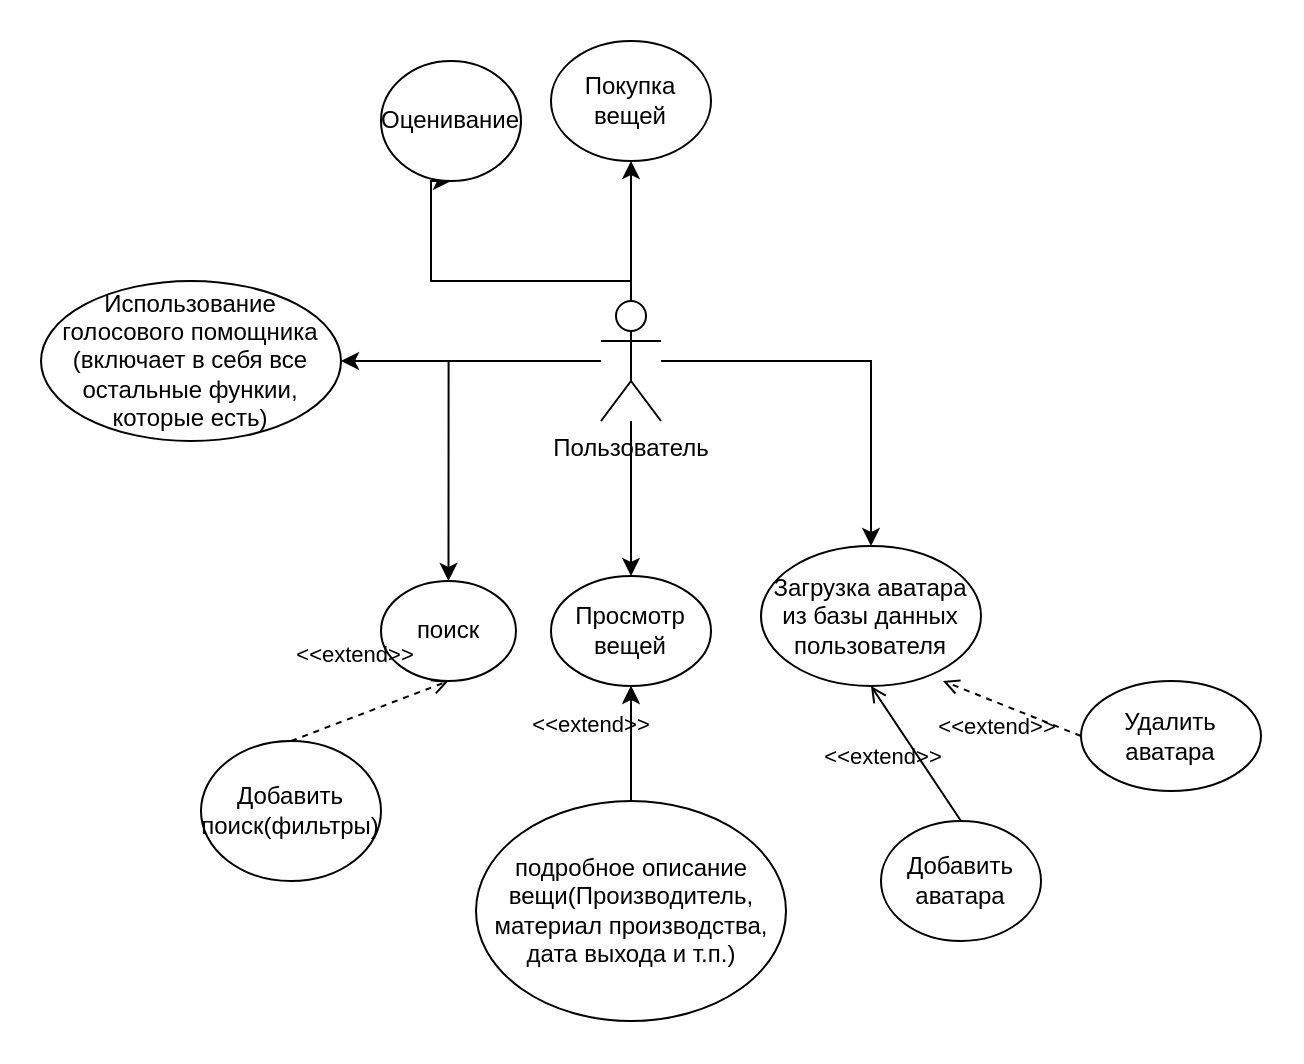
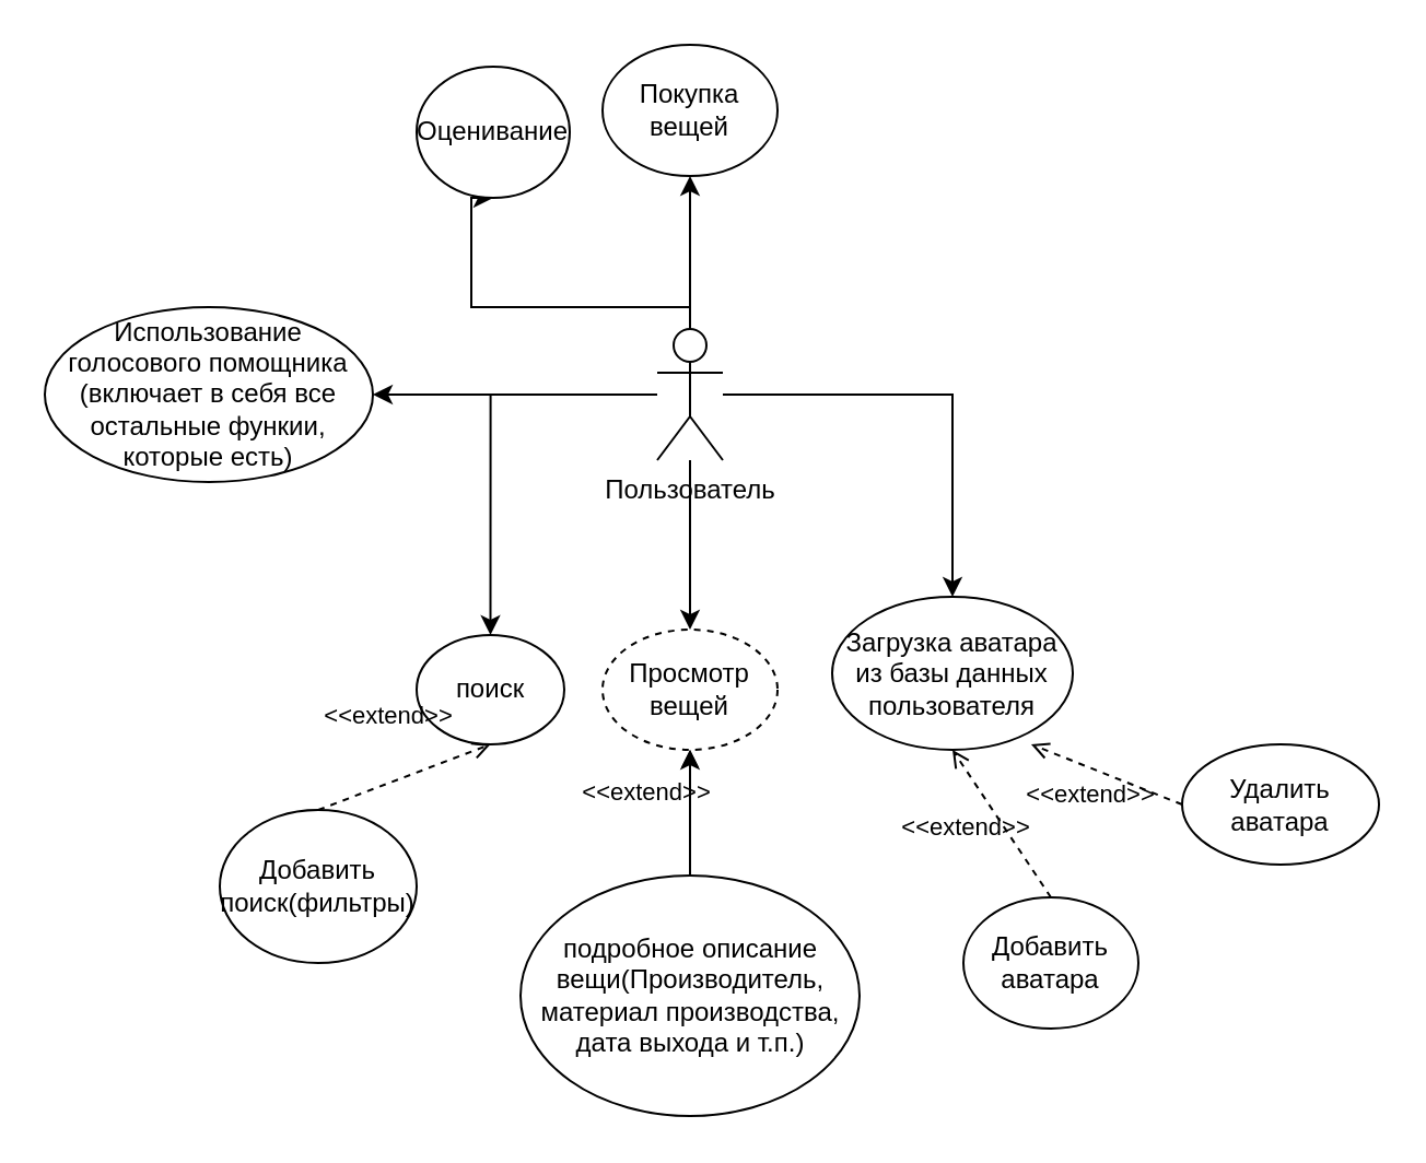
  <mxCell id="0" />
  <mxCell id="1" parent="0" />
  <mxCell id="2" style="edgeStyle=orthogonalEdgeStyle;rounded=0;orthogonalLoop=1;jettySize=auto;html=1;entryX=0.5;entryY=0;entryDx=0;entryDy=0;" parent="1" source="8" target="9" edge="1"><mxGeometry relative="1" as="geometry" /></mxCell>
  <mxCell id="3" style="edgeStyle=orthogonalEdgeStyle;rounded=0;orthogonalLoop=1;jettySize=auto;html=1;entryX=0.5;entryY=0;entryDx=0;entryDy=0;" parent="1" source="8" target="10" edge="1"><mxGeometry relative="1" as="geometry" /></mxCell>
  <mxCell id="4" style="edgeStyle=orthogonalEdgeStyle;rounded=0;orthogonalLoop=1;jettySize=auto;html=1;" parent="1" source="8" target="12" edge="1"><mxGeometry relative="1" as="geometry" /></mxCell>
  <mxCell id="5" style="edgeStyle=orthogonalEdgeStyle;rounded=0;orthogonalLoop=1;jettySize=auto;html=1;entryX=0.5;entryY=1;entryDx=0;entryDy=0;" parent="1" source="8" target="13" edge="1"><mxGeometry relative="1" as="geometry"><Array as="points"><mxPoint x="315" y="140" /><mxPoint x="215" y="140" /></Array></mxGeometry></mxCell>
  <mxCell id="6" style="edgeStyle=orthogonalEdgeStyle;rounded=0;orthogonalLoop=1;jettySize=auto;html=1;entryX=0.5;entryY=1;entryDx=0;entryDy=0;" parent="1" source="8" target="11" edge="1"><mxGeometry relative="1" as="geometry" /></mxCell>
  <mxCell id="7" style="edgeStyle=orthogonalEdgeStyle;rounded=0;orthogonalLoop=1;jettySize=auto;html=1;entryX=1;entryY=0.5;entryDx=0;entryDy=0;" parent="1" source="8" target="19" edge="1"><mxGeometry relative="1" as="geometry" /></mxCell>
  <mxCell id="8" value="Пользователь&lt;br&gt;" style="shape=umlActor;verticalLabelPosition=bottom;verticalAlign=top;html=1;outlineConnect=0;" parent="1" vertex="1"><mxGeometry x="300" y="150" width="30" height="60" as="geometry" /></mxCell>
  <mxCell id="9" value="поиск" style="ellipse;whiteSpace=wrap;html=1;" parent="1" vertex="1"><mxGeometry x="190" y="290" width="67.5" height="50" as="geometry" /></mxCell>
- <mxCell id="10" value="Просмотр вещей" style="ellipse;whiteSpace=wrap;html=1;" parent="1" vertex="1"><mxGeometry x="275" y="287.5" width="80" height="55" as="geometry" /></mxCell>
+ <mxCell id="10" value="Просмотр вещей" style="ellipse;whiteSpace=wrap;html=1;dashed=1;" parent="1" vertex="1"><mxGeometry x="275" y="287.5" width="80" height="55" as="geometry" /></mxCell>
  <mxCell id="11" value="Покупка вещей" style="ellipse;whiteSpace=wrap;html=1;" parent="1" vertex="1"><mxGeometry x="275" y="20" width="80" height="60" as="geometry" /></mxCell>
  <mxCell id="12" value="Загрузка аватара из базы данных пользователя" style="ellipse;whiteSpace=wrap;html=1;" parent="1" vertex="1"><mxGeometry x="380" y="272.5" width="110" height="70" as="geometry" /></mxCell>
  <mxCell id="13" value="Оценивание" style="ellipse;whiteSpace=wrap;html=1;" parent="1" vertex="1"><mxGeometry x="190" y="30" width="70" height="60" as="geometry" /></mxCell>
  <mxCell id="14" value="" style="edgeStyle=orthogonalEdgeStyle;rounded=0;orthogonalLoop=1;jettySize=auto;html=1;" edge="1" parent="1" source="15" target="10"><mxGeometry relative="1" as="geometry" /></mxCell>
  <mxCell id="15" value="подробное описание вещи(Производитель, материал производства, дата выхода и т.п.)" style="ellipse;whiteSpace=wrap;html=1;" parent="1" vertex="1"><mxGeometry x="237.5" y="400" width="155" height="110" as="geometry" /></mxCell>
  <mxCell id="16" value="&amp;lt;&amp;lt;extend&amp;gt;&amp;gt;" style="html=1;verticalAlign=bottom;labelBackgroundColor=none;endArrow=open;endFill=0;dashed=1;exitX=0.5;exitY=0;exitDx=0;exitDy=0;entryX=0.5;entryY=1;entryDx=0;entryDy=0;" parent="1" source="15" target="10" edge="1"><mxGeometry y="20" width="160" relative="1" as="geometry"><mxPoint x="480" y="170" as="sourcePoint" /><mxPoint x="640" y="170" as="targetPoint" /><mxPoint as="offset" /></mxGeometry></mxCell>
  <mxCell id="17" value="Добавить поиск(фильтры)" style="ellipse;whiteSpace=wrap;html=1;" parent="1" vertex="1"><mxGeometry x="100" y="370" width="90" height="70" as="geometry" /></mxCell>
  <mxCell id="18" value="&amp;lt;&amp;lt;extend&amp;gt;&amp;gt;" style="html=1;verticalAlign=bottom;labelBackgroundColor=none;endArrow=open;endFill=0;dashed=1;exitX=0.5;exitY=0;exitDx=0;exitDy=0;entryX=0.5;entryY=1;entryDx=0;entryDy=0;" parent="1" source="17" target="9" edge="1"><mxGeometry y="20" width="160" relative="1" as="geometry"><mxPoint x="325" y="410" as="sourcePoint" /><mxPoint x="325" y="352.5" as="targetPoint" /><mxPoint as="offset" /></mxGeometry></mxCell>
  <mxCell id="19" value="Использование голосового помощника&lt;br&gt;(включает в себя все остальные функии, которые есть)" style="ellipse;whiteSpace=wrap;html=1;" parent="1" vertex="1"><mxGeometry x="20" y="140" width="150" height="80" as="geometry" /></mxCell>
  <mxCell id="20" value="Добавить аватара" style="ellipse;whiteSpace=wrap;html=1;" vertex="1" parent="1"><mxGeometry x="440" y="410" width="80" height="60" as="geometry" /></mxCell>
  <mxCell id="21" value="Удалить аватара" style="ellipse;whiteSpace=wrap;html=1;" vertex="1" parent="1"><mxGeometry x="540" y="340" width="90" height="55" as="geometry" /></mxCell>
- <mxCell id="22" value="&amp;lt;&amp;lt;extend&amp;gt;&amp;gt;" style="html=1;verticalAlign=bottom;labelBackgroundColor=none;endArrow=open;endFill=0;dashed=0;exitX=0.5;exitY=0;exitDx=0;exitDy=0;entryX=0.5;entryY=1;entryDx=0;entryDy=0;" edge="1" parent="1" source="20" target="12"><mxGeometry y="20" width="160" relative="1" as="geometry"><mxPoint x="325" y="410" as="sourcePoint" /><mxPoint x="325" y="352.5" as="targetPoint" /><mxPoint as="offset" /></mxGeometry></mxCell>
+ <mxCell id="22" value="&amp;lt;&amp;lt;extend&amp;gt;&amp;gt;" style="html=1;verticalAlign=bottom;labelBackgroundColor=none;endArrow=open;endFill=0;dashed=1;exitX=0.5;exitY=0;exitDx=0;exitDy=0;entryX=0.5;entryY=1;entryDx=0;entryDy=0;" edge="1" parent="1" source="20" target="12"><mxGeometry y="20" width="160" relative="1" as="geometry"><mxPoint x="325" y="410" as="sourcePoint" /><mxPoint x="325" y="352.5" as="targetPoint" /><mxPoint as="offset" /></mxGeometry></mxCell>
  <mxCell id="23" value="&amp;lt;&amp;lt;extend&amp;gt;&amp;gt;" style="html=1;verticalAlign=bottom;labelBackgroundColor=none;endArrow=open;endFill=0;dashed=1;exitX=0;exitY=0.5;exitDx=0;exitDy=0;entryX=0.827;entryY=0.964;entryDx=0;entryDy=0;entryPerimeter=0;" edge="1" parent="1" source="21" target="12"><mxGeometry y="20" width="160" relative="1" as="geometry"><mxPoint x="490" y="420" as="sourcePoint" /><mxPoint x="445" y="352.5" as="targetPoint" /><mxPoint as="offset" /></mxGeometry></mxCell>
